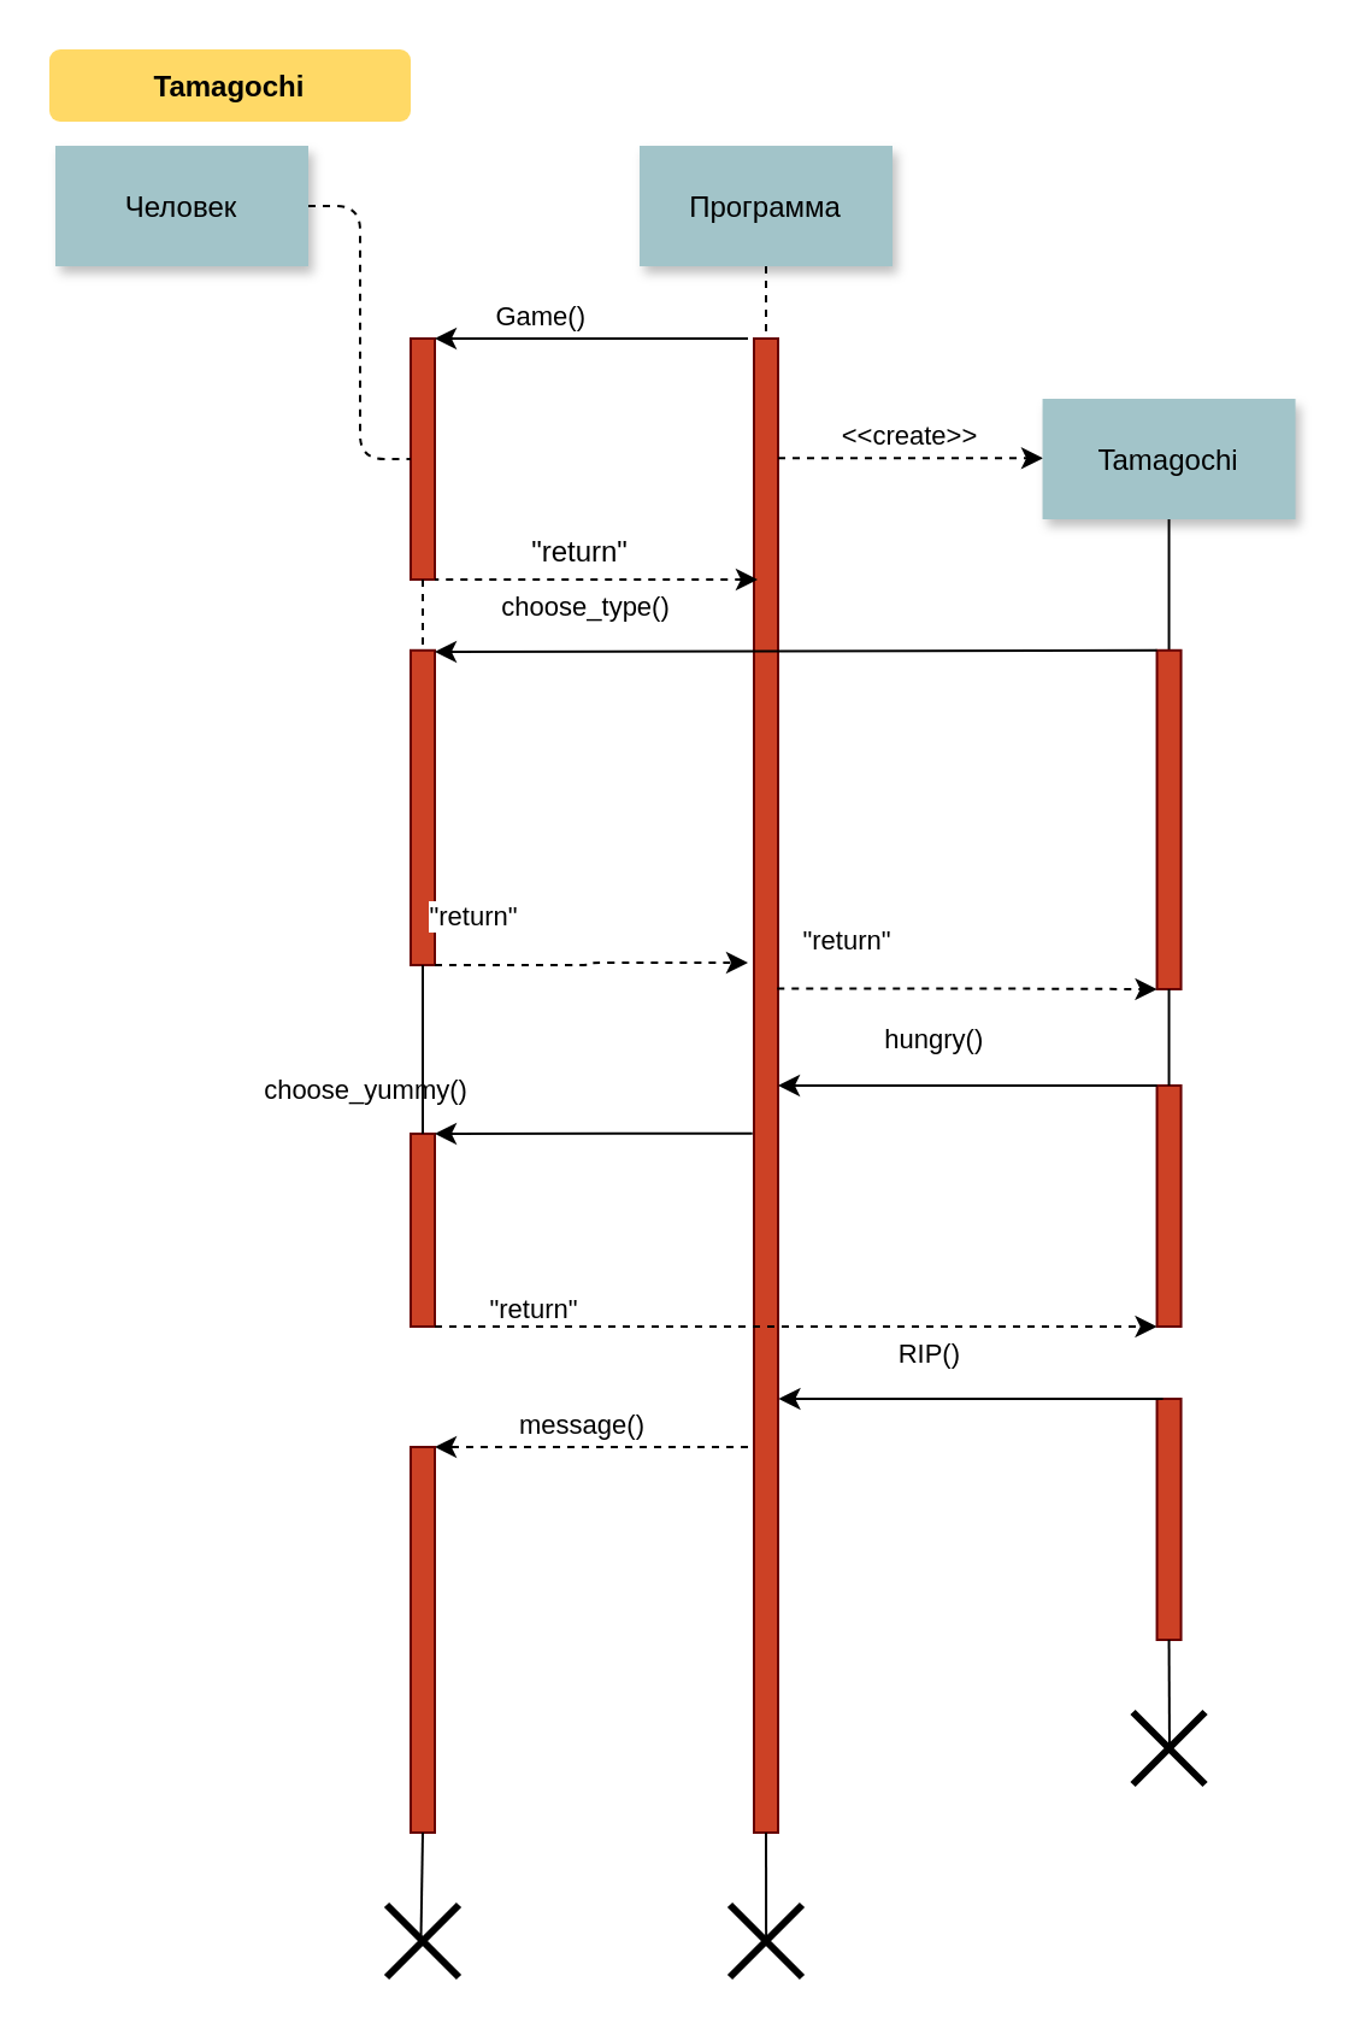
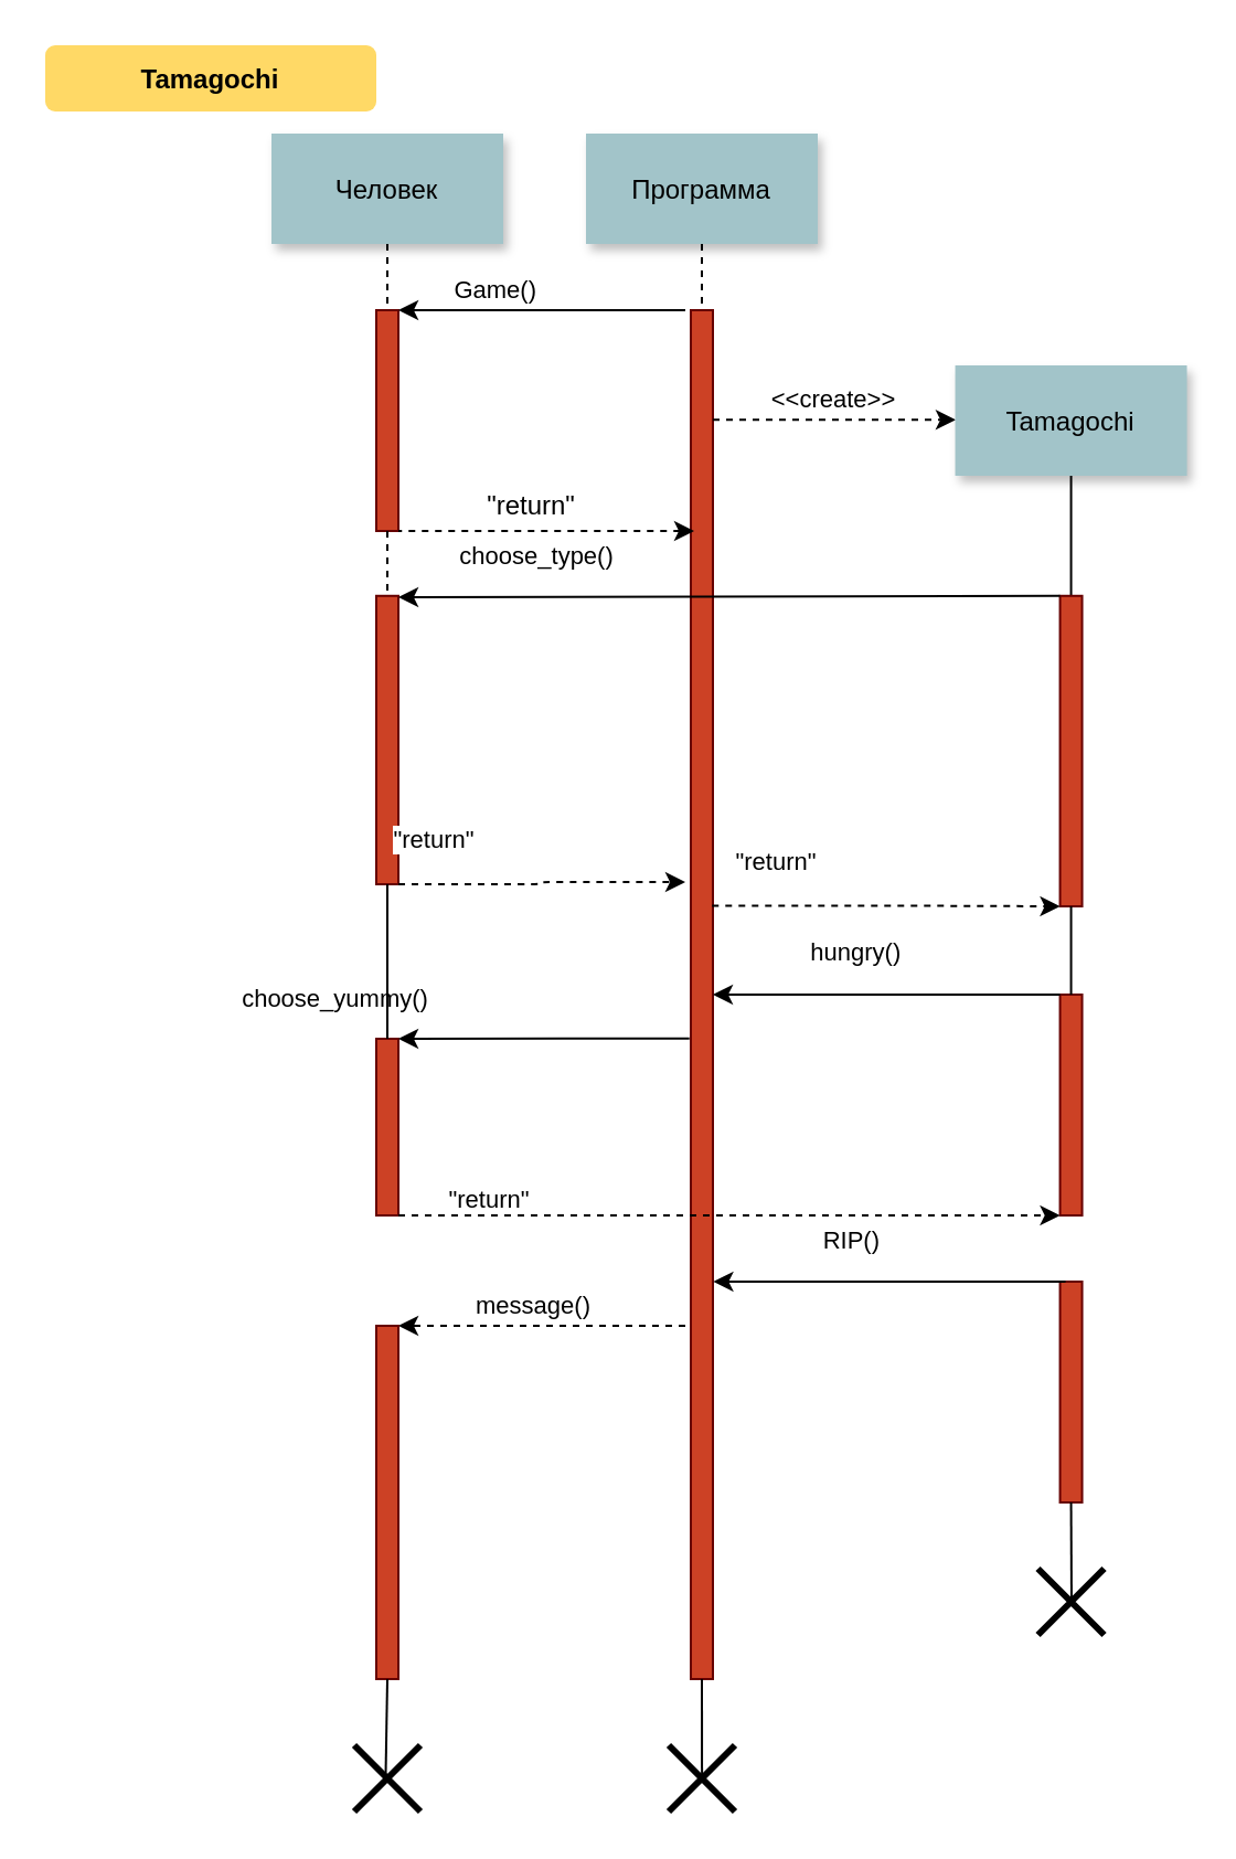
  <mxCell id="0" />
  <mxCell id="1" parent="0" />
  <mxCell id="2" value="" style="fillColor=#CC4125;strokeColor=#660000" parent="1" vertex="1"><mxGeometry x="170" y="140" width="10" height="100" as="geometry" /></mxCell>
  <mxCell id="3" value="Game()" style="edgeStyle=none;verticalLabelPosition=top;verticalAlign=bottom;labelPosition=left;align=right;entryX=1;entryY=0;entryDx=0;entryDy=0;" parent="1" edge="1" target="2"><mxGeometry width="100" height="100" as="geometry"><mxPoint x="310" y="140" as="sourcePoint" /><mxPoint x="290" y="160" as="targetPoint" /><mxPoint as="offset" /></mxGeometry></mxCell>
- <mxCell id="4" value="Человек" style="shadow=1;fillColor=#A2C4C9;strokeColor=none" parent="1" vertex="1"><mxGeometry x="22.5" y="60" width="105" height="50" as="geometry" /></mxCell>
+ <mxCell id="4" value="Человек" style="shadow=1;fillColor=#A2C4C9;strokeColor=none" parent="1" vertex="1"><mxGeometry x="122.5" y="60" width="105" height="50" as="geometry" /></mxCell>
  <mxCell id="5" value="" style="fillColor=#CC4125;strokeColor=#660000" parent="1" vertex="1"><mxGeometry x="312.5" y="140" width="10" height="620" as="geometry" /></mxCell>
  <mxCell id="6" value="Программа" style="shadow=1;fillColor=#A2C4C9;strokeColor=none" parent="1" vertex="1"><mxGeometry x="265" y="60" width="105" height="50" as="geometry" /></mxCell>
  <mxCell id="7" value="" style="edgeStyle=none;endArrow=none;dashed=1" parent="1" source="6" target="5" edge="1"><mxGeometry x="272.335" y="165" width="100" height="100" as="geometry"><mxPoint x="317.259" y="110" as="sourcePoint" /><mxPoint x="317.576" y="165" as="targetPoint" /></mxGeometry></mxCell>
  <mxCell id="8" value="" style="edgeStyle=none;verticalLabelPosition=top;verticalAlign=bottom;labelPosition=left;align=right;endArrow=none;startArrow=classic;dashed=1;entryX=1;entryY=1;entryDx=0;entryDy=0;" parent="1" edge="1" target="2"><mxGeometry x="110" y="179.759" width="100" height="100" as="geometry"><mxPoint x="314" y="240" as="sourcePoint" /><mxPoint x="275" y="249.999" as="targetPoint" /></mxGeometry></mxCell>
  <mxCell id="9" value="&lt;&lt;create&gt;&gt;" style="edgeStyle=none;verticalLabelPosition=top;verticalAlign=bottom;dashed=1" parent="1" edge="1"><mxGeometry x="385.455" y="113.916" width="100" height="100" as="geometry"><mxPoint x="322.5" y="189.656" as="sourcePoint" /><mxPoint x="432.5" y="189.656" as="targetPoint" /></mxGeometry></mxCell>
  <mxCell id="10" value="Tamagochi" style="shadow=1;fillColor=#A2C4C9;strokeColor=none" parent="1" vertex="1"><mxGeometry x="432.284" y="165" width="105" height="50" as="geometry" /></mxCell>
  <mxCell id="11" value="" style="edgeStyle=none;endArrow=none" parent="1" source="10" target="12" edge="1"><mxGeometry x="437.043" y="270" width="100" height="100" as="geometry"><mxPoint x="484.543" y="220" as="sourcePoint" /><mxPoint x="484.543" y="240" as="targetPoint" /></mxGeometry></mxCell>
  <mxCell id="12" value="" style="fillColor=#CC4125;strokeColor=#660000" parent="1" vertex="1"><mxGeometry x="479.78" y="269.39" width="10" height="140.61" as="geometry" /></mxCell>
  <mxCell id="13" value="" style="edgeStyle=elbowEdgeStyle;elbow=horizontal;endArrow=none;dashed=1" parent="1" source="4" target="2" edge="1"><mxGeometry x="230.0" y="310" width="100" height="100" as="geometry"><mxPoint x="200" y="410" as="sourcePoint" /><mxPoint x="300" y="310" as="targetPoint" /></mxGeometry></mxCell>
  <mxCell id="14" value="" style="fillColor=#CC4125;strokeColor=#660000" parent="1" vertex="1"><mxGeometry x="170" y="269.39" width="10" height="130.61" as="geometry" /></mxCell>
  <mxCell id="15" value="             choose_type()" style="edgeStyle=elbowEdgeStyle;elbow=vertical;dashed=0;verticalLabelPosition=top;verticalAlign=bottom;align=right;entryX=1;entryY=0;entryDx=0;entryDy=0;exitX=0;exitY=0;exitDx=0;exitDy=0;" parent="1" source="12" target="14" edge="1"><mxGeometry width="100" height="100" as="geometry"><mxPoint x="489.784" y="309.109" as="sourcePoint" /><mxPoint x="190" y="309.109" as="targetPoint" /><Array as="points"><mxPoint x="410" y="270" /></Array><mxPoint x="-50" y="-9" as="offset" /></mxGeometry></mxCell>
  <mxCell id="16" value="" style="edgeStyle=none;dashed=1;endArrow=none" parent="1" source="2" target="14" edge="1"><mxGeometry x="50" y="300" width="100" height="100" as="geometry"><mxPoint x="20" y="400" as="sourcePoint" /><mxPoint x="120" y="300" as="targetPoint" /></mxGeometry></mxCell>
  <mxCell id="17" value="" style="fillColor=#CC4125;strokeColor=#660000" parent="1" vertex="1"><mxGeometry x="479.78" y="450" width="10" height="100" as="geometry" /></mxCell>
  <mxCell id="18" value="" style="edgeStyle=elbowEdgeStyle;elbow=horizontal;dashed=1;verticalLabelPosition=bottom;verticalAlign=top;exitX=1;exitY=1;exitDx=0;exitDy=0;" parent="1" edge="1" source="14"><mxGeometry x="507.5" y="664.342" width="100" height="100" as="geometry"><mxPoint x="342.5" y="390.21" as="sourcePoint" /><mxPoint x="310" y="399" as="targetPoint" /><Array as="points" /></mxGeometry></mxCell>
  <mxCell id="19" value="&quot;return&quot;" style="edgeLabel;html=1;align=center;verticalAlign=middle;resizable=0;points=[];" vertex="1" connectable="0" parent="18"><mxGeometry relative="1" as="geometry"><mxPoint x="-50" y="-20" as="offset" /></mxGeometry></mxCell>
  <mxCell id="20" value="Tamagochi" style="rounded=1;fontStyle=1;fillColor=#FFD966;strokeColor=none" parent="1" vertex="1"><mxGeometry x="20" y="20" width="150" height="30" as="geometry" /></mxCell>
  <mxCell id="21" value="&quot;return&quot;" style="text;html=1;align=center;verticalAlign=middle;resizable=0;points=[];autosize=1;strokeColor=none;fillColor=none;" vertex="1" parent="1"><mxGeometry x="210" y="214.39" width="60" height="30" as="geometry" /></mxCell>
  <mxCell id="22" value="" style="fillColor=#CC4125;strokeColor=#660000" vertex="1" parent="1"><mxGeometry x="170" y="470" width="10" height="80" as="geometry" /></mxCell>
  <mxCell id="23" value="" style="edgeStyle=elbowEdgeStyle;elbow=horizontal;dashed=1;verticalLabelPosition=bottom;verticalAlign=top;exitX=0.964;exitY=0.435;exitDx=0;exitDy=0;exitPerimeter=0;entryX=0;entryY=1;entryDx=0;entryDy=0;" edge="1" parent="1" source="5" target="12"><mxGeometry x="507.5" y="664.342" width="100" height="100" as="geometry"><mxPoint x="349.78" y="400" as="sourcePoint" /><mxPoint x="479.78" y="399" as="targetPoint" /><Array as="points" /></mxGeometry></mxCell>
  <mxCell id="24" value="&quot;return&quot;" style="edgeLabel;html=1;align=center;verticalAlign=middle;resizable=0;points=[];" vertex="1" connectable="0" parent="23"><mxGeometry relative="1" as="geometry"><mxPoint x="-50" y="-20" as="offset" /></mxGeometry></mxCell>
  <mxCell id="25" value="" style="edgeStyle=elbowEdgeStyle;elbow=horizontal;dashed=1;verticalLabelPosition=bottom;verticalAlign=top;exitX=1;exitY=1;exitDx=0;exitDy=0;entryX=0;entryY=1;entryDx=0;entryDy=0;" edge="1" parent="1" source="22" target="17"><mxGeometry x="507.5" y="664.342" width="100" height="100" as="geometry"><mxPoint x="200" y="513.08" as="sourcePoint" /><mxPoint x="330" y="512.08" as="targetPoint" /><Array as="points" /></mxGeometry></mxCell>
  <mxCell id="26" value="&quot;return&quot;" style="edgeLabel;html=1;align=center;verticalAlign=middle;resizable=0;points=[];" vertex="1" connectable="0" parent="25"><mxGeometry relative="1" as="geometry"><mxPoint x="-110" y="-8" as="offset" /></mxGeometry></mxCell>
  <mxCell id="27" value="             choose_yummy()" style="edgeStyle=elbowEdgeStyle;elbow=vertical;dashed=0;verticalLabelPosition=top;verticalAlign=bottom;align=right;entryX=1;entryY=0;entryDx=0;entryDy=0;exitX=-0.064;exitY=0.532;exitDx=0;exitDy=0;exitPerimeter=0;" edge="1" parent="1" source="5" target="22"><mxGeometry width="100" height="100" as="geometry"><mxPoint x="312" y="440" as="sourcePoint" /><mxPoint x="70" y="430" as="targetPoint" /><Array as="points" /><mxPoint x="-50" y="-9" as="offset" /></mxGeometry></mxCell>
  <mxCell id="28" value="             hungry()" style="edgeStyle=elbowEdgeStyle;elbow=vertical;dashed=0;verticalLabelPosition=top;verticalAlign=bottom;align=right;exitX=0;exitY=0;exitDx=0;exitDy=0;entryX=1;entryY=0.5;entryDx=0;entryDy=0;" edge="1" parent="1" source="17" target="5"><mxGeometry width="100" height="100" as="geometry"><mxPoint x="440" y="430" as="sourcePoint" /><mxPoint x="320" y="420" as="targetPoint" /><Array as="points"><mxPoint x="400" y="450" /></Array><mxPoint x="9" y="-10" as="offset" /></mxGeometry></mxCell>
  <mxCell id="29" value="" style="endArrow=none;html=1;rounded=0;exitX=0.5;exitY=0;exitDx=0;exitDy=0;" edge="1" parent="1" source="22"><mxGeometry width="50" height="50" relative="1" as="geometry"><mxPoint x="160" y="470" as="sourcePoint" /><mxPoint x="175" y="400" as="targetPoint" /></mxGeometry></mxCell>
  <mxCell id="30" value="" style="endArrow=none;html=1;rounded=0;entryX=0.5;entryY=1;entryDx=0;entryDy=0;exitX=0.5;exitY=0;exitDx=0;exitDy=0;" edge="1" parent="1" source="17" target="12"><mxGeometry width="50" height="50" relative="1" as="geometry"><mxPoint x="580" y="450" as="sourcePoint" /><mxPoint x="630" y="400" as="targetPoint" /></mxGeometry></mxCell>
  <mxCell id="31" value="" style="fillColor=#CC4125;strokeColor=#660000" vertex="1" parent="1"><mxGeometry x="479.78" y="580" width="10" height="100" as="geometry" /></mxCell>
  <mxCell id="32" value="RIP()" style="edgeStyle=elbowEdgeStyle;elbow=vertical;dashed=0;verticalLabelPosition=top;verticalAlign=bottom;align=right;exitX=0.25;exitY=0;exitDx=0;exitDy=0;entryX=1.021;entryY=0.711;entryDx=0;entryDy=0;entryPerimeter=0;" edge="1" parent="1" source="31" target="5"><mxGeometry width="100" height="100" as="geometry"><mxPoint x="420" y="600" as="sourcePoint" /><mxPoint x="320" y="583" as="targetPoint" /><Array as="points"><mxPoint x="400" y="580" /></Array><mxPoint x="-2" y="-10" as="offset" /></mxGeometry></mxCell>
  <mxCell id="33" value="" style="shape=umlDestroy;whiteSpace=wrap;html=1;strokeWidth=3;targetShapes=umlLifeline;" vertex="1" parent="1"><mxGeometry x="469.78" y="710" width="30" height="30" as="geometry" /></mxCell>
  <mxCell id="34" value="" style="endArrow=none;html=1;rounded=0;entryX=0.5;entryY=1;entryDx=0;entryDy=0;exitX=0.507;exitY=0.457;exitDx=0;exitDy=0;exitPerimeter=0;" edge="1" parent="1" source="33" target="31"><mxGeometry width="50" height="50" relative="1" as="geometry"><mxPoint x="540" y="750" as="sourcePoint" /><mxPoint x="590" y="700" as="targetPoint" /></mxGeometry></mxCell>
  <mxCell id="35" value="" style="edgeStyle=elbowEdgeStyle;elbow=horizontal;dashed=1;verticalLabelPosition=bottom;verticalAlign=top;entryX=1;entryY=0;entryDx=0;entryDy=0;" edge="1" parent="1" target="37"><mxGeometry x="507.5" y="664.342" width="100" height="100" as="geometry"><mxPoint x="310" y="600" as="sourcePoint" /><mxPoint x="191.79" y="590.84" as="targetPoint" /><Array as="points" /></mxGeometry></mxCell>
  <mxCell id="36" value="message()" style="edgeLabel;html=1;align=center;verticalAlign=middle;resizable=0;points=[];" vertex="1" connectable="0" parent="35"><mxGeometry relative="1" as="geometry"><mxPoint x="-5" y="-10" as="offset" /></mxGeometry></mxCell>
  <mxCell id="37" value="" style="fillColor=#CC4125;strokeColor=#660000" vertex="1" parent="1"><mxGeometry x="170" y="600" width="10" height="160" as="geometry" /></mxCell>
  <mxCell id="38" value="" style="shape=umlDestroy;whiteSpace=wrap;html=1;strokeWidth=3;targetShapes=umlLifeline;" vertex="1" parent="1"><mxGeometry x="160" y="790" width="30" height="30" as="geometry" /></mxCell>
  <mxCell id="39" value="" style="shape=umlDestroy;whiteSpace=wrap;html=1;strokeWidth=3;targetShapes=umlLifeline;" vertex="1" parent="1"><mxGeometry x="302.5" y="790" width="30" height="30" as="geometry" /></mxCell>
  <mxCell id="40" value="" style="endArrow=none;html=1;rounded=0;exitX=0.502;exitY=0.552;exitDx=0;exitDy=0;exitPerimeter=0;entryX=0.5;entryY=1;entryDx=0;entryDy=0;" edge="1" parent="1" source="39" target="5"><mxGeometry width="50" height="50" relative="1" as="geometry"><mxPoint x="390" y="830" as="sourcePoint" /><mxPoint x="320" y="760" as="targetPoint" /></mxGeometry></mxCell>
  <mxCell id="41" value="" style="endArrow=none;html=1;rounded=0;entryX=0.5;entryY=1;entryDx=0;entryDy=0;exitX=0.475;exitY=0.459;exitDx=0;exitDy=0;exitPerimeter=0;" edge="1" parent="1" source="38" target="37"><mxGeometry width="50" height="50" relative="1" as="geometry"><mxPoint x="90" y="810" as="sourcePoint" /><mxPoint x="140" y="760" as="targetPoint" /></mxGeometry></mxCell>
